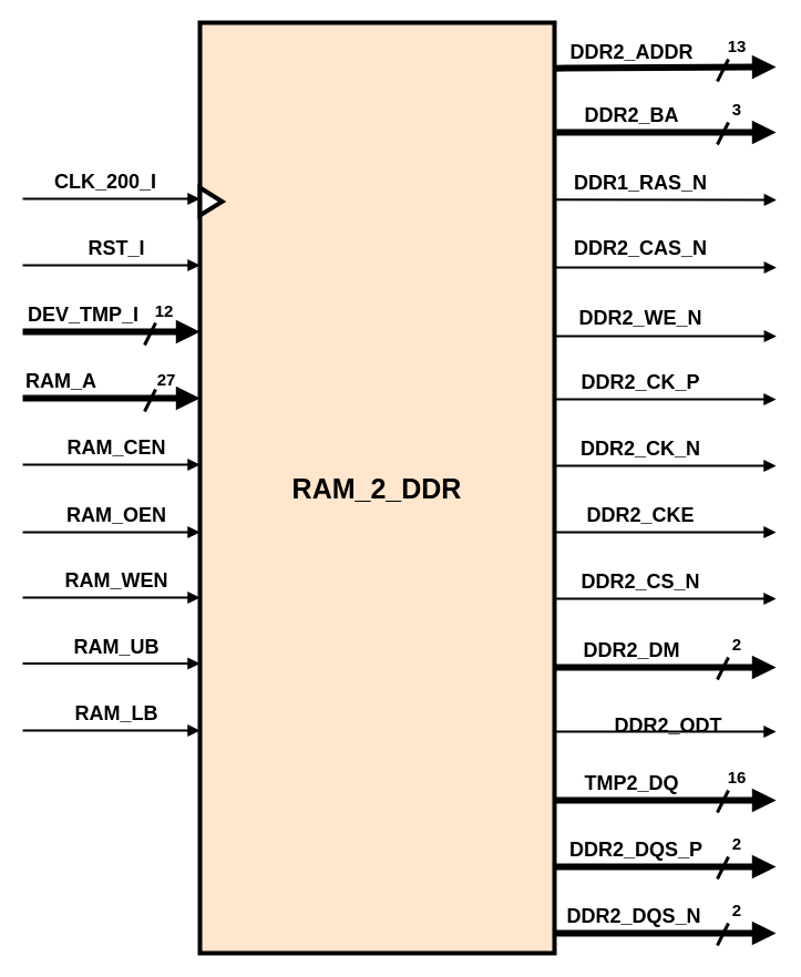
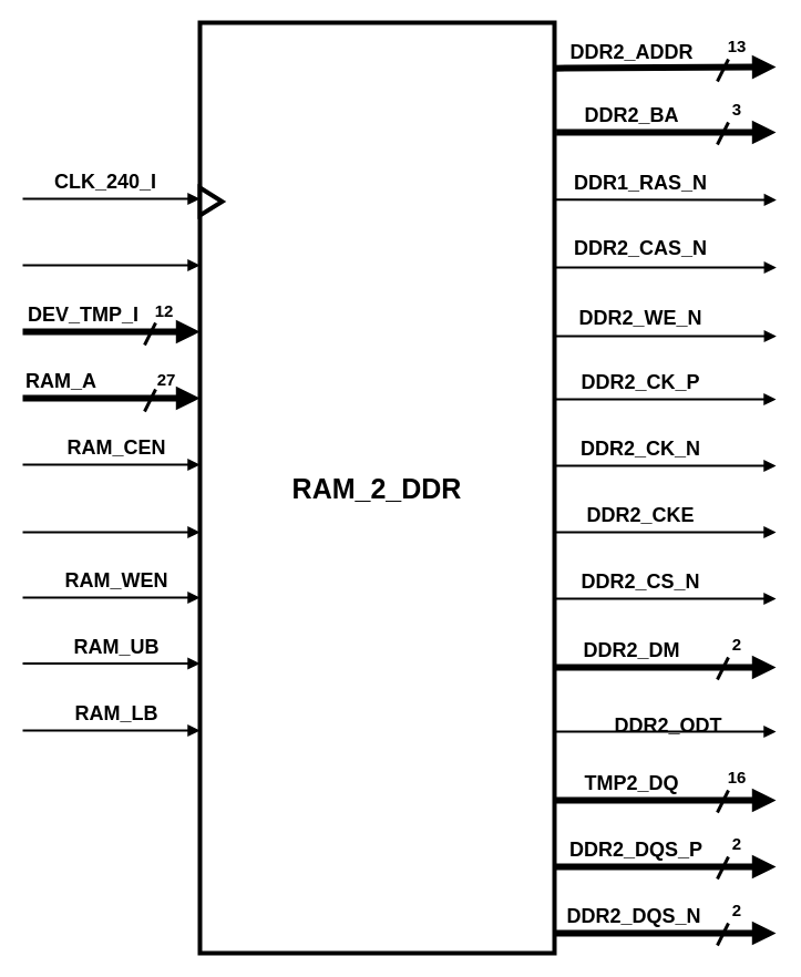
  <mxCell id="0" />
  <mxCell id="1" parent="0" />
- <mxCell id="2" value="&lt;font size=&quot;1&quot; style=&quot;&quot;&gt;&lt;b style=&quot;font-size: 25px;&quot;&gt;RAM_2_DDR&lt;/b&gt;&lt;/font&gt;" style="rounded=0;whiteSpace=wrap;html=1;strokeWidth=4;fillColor=#ffe6cc;" vertex="1" parent="1"><mxGeometry x="180" y="20" width="320" height="840" as="geometry" /></mxCell>
+ <mxCell id="2" value="&lt;font size=&quot;1&quot; style=&quot;&quot;&gt;&lt;b style=&quot;font-size: 25px;&quot;&gt;RAM_2_DDR&lt;/b&gt;&lt;/font&gt;" style="rounded=0;whiteSpace=wrap;html=1;strokeWidth=4;" vertex="1" parent="1"><mxGeometry x="180" y="20" width="320" height="840" as="geometry" /></mxCell>
  <mxCell id="3" value="" style="endArrow=block;html=1;strokeWidth=2;endFill=1;rounded=0;" edge="1" parent="1"><mxGeometry width="50" height="50" relative="1" as="geometry"><mxPoint x="20" y="239" as="sourcePoint" /><mxPoint x="180" y="239" as="targetPoint" /></mxGeometry></mxCell>
  <mxCell id="4" value="" style="endArrow=block;html=1;strokeWidth=2;endFill=1;rounded=0;" edge="1" parent="1"><mxGeometry width="50" height="50" relative="1" as="geometry"><mxPoint x="20" y="179" as="sourcePoint" /><mxPoint x="180" y="179" as="targetPoint" /></mxGeometry></mxCell>
- <mxCell id="5" value="&lt;font size=&quot;1&quot; style=&quot;&quot;&gt;&lt;b style=&quot;font-size: 18px;&quot;&gt;CLK_200_I&lt;/b&gt;&lt;/font&gt;" style="text;html=1;strokeColor=none;fillColor=none;align=center;verticalAlign=middle;whiteSpace=wrap;rounded=0;fontSize=16;" vertex="1" parent="1"><mxGeometry x="60" y="149" width="70" height="30" as="geometry" /></mxCell>
- <mxCell id="6" value="&lt;font size=&quot;1&quot; style=&quot;&quot;&gt;&lt;b style=&quot;font-size: 18px;&quot;&gt;RST_I&lt;/b&gt;&lt;/font&gt;" style="text;html=1;strokeColor=none;fillColor=none;align=center;verticalAlign=middle;whiteSpace=wrap;rounded=0;fontSize=16;" vertex="1" parent="1"><mxGeometry x="70" y="209" width="70" height="30" as="geometry" /></mxCell>
+ <mxCell id="5" value="&lt;font size=&quot;1&quot; style=&quot;&quot;&gt;&lt;b style=&quot;font-size: 18px;&quot;&gt;CLK_240_I&lt;/b&gt;&lt;/font&gt;" style="text;html=1;strokeColor=none;fillColor=none;align=center;verticalAlign=middle;whiteSpace=wrap;rounded=0;fontSize=16;" vertex="1" parent="1"><mxGeometry x="60" y="149" width="70" height="30" as="geometry" /></mxCell>
  <mxCell id="7" value="" style="triangle;whiteSpace=wrap;html=1;strokeWidth=4;" vertex="1" parent="1"><mxGeometry x="180" y="169" width="20" height="25" as="geometry" /></mxCell>
  <mxCell id="8" value="" style="endArrow=block;html=1;strokeWidth=6;endFill=1;rounded=0;" edge="1" parent="1"><mxGeometry width="50" height="50" relative="1" as="geometry"><mxPoint x="20" y="359" as="sourcePoint" /><mxPoint x="180" y="359" as="targetPoint" /></mxGeometry></mxCell>
  <mxCell id="9" value="&lt;font size=&quot;1&quot; style=&quot;&quot;&gt;&lt;b style=&quot;font-size: 18px;&quot;&gt;RAM_A&lt;/b&gt;&lt;/font&gt;" style="text;html=1;strokeColor=none;fillColor=none;align=center;verticalAlign=middle;whiteSpace=wrap;rounded=0;fontSize=16;" vertex="1" parent="1"><mxGeometry x="20" y="329" width="70" height="30" as="geometry" /></mxCell>
  <mxCell id="10" value="&lt;b style=&quot;&quot;&gt;&lt;sub style=&quot;&quot;&gt;&lt;font style=&quot;font-size: 15px;&quot;&gt;27&lt;/font&gt;&lt;/sub&gt;&lt;/b&gt;" style="text;html=1;strokeColor=none;fillColor=none;align=center;verticalAlign=middle;whiteSpace=wrap;rounded=0;fontSize=16;" vertex="1" parent="1"><mxGeometry x="140" y="329" width="20" height="22" as="geometry" /></mxCell>
  <mxCell id="11" value="" style="endArrow=none;html=1;rounded=0;strokeWidth=3;" edge="1" parent="1"><mxGeometry width="50" height="50" relative="1" as="geometry"><mxPoint x="130" y="371" as="sourcePoint" /><mxPoint x="140" y="351" as="targetPoint" /></mxGeometry></mxCell>
  <mxCell id="12" value="" style="endArrow=block;html=1;strokeWidth=6;endFill=1;rounded=0;" edge="1" parent="1"><mxGeometry width="50" height="50" relative="1" as="geometry"><mxPoint x="20" y="299" as="sourcePoint" /><mxPoint x="180" y="299" as="targetPoint" /></mxGeometry></mxCell>
  <mxCell id="13" value="&lt;font size=&quot;1&quot; style=&quot;&quot;&gt;&lt;b style=&quot;font-size: 18px;&quot;&gt;DEV_TMP_I&lt;/b&gt;&lt;/font&gt;" style="text;html=1;strokeColor=none;fillColor=none;align=center;verticalAlign=middle;whiteSpace=wrap;rounded=0;fontSize=16;" vertex="1" parent="1"><mxGeometry x="40" y="269" width="70" height="30" as="geometry" /></mxCell>
  <mxCell id="14" value="&lt;b style=&quot;&quot;&gt;&lt;sub style=&quot;&quot;&gt;&lt;font style=&quot;font-size: 15px;&quot;&gt;12&lt;/font&gt;&lt;/sub&gt;&lt;/b&gt;" style="text;html=1;strokeColor=none;fillColor=none;align=center;verticalAlign=middle;whiteSpace=wrap;rounded=0;fontSize=16;" vertex="1" parent="1"><mxGeometry x="138" y="267" width="20" height="22" as="geometry" /></mxCell>
  <mxCell id="15" value="" style="endArrow=none;html=1;rounded=0;strokeWidth=3;" edge="1" parent="1"><mxGeometry width="50" height="50" relative="1" as="geometry"><mxPoint x="130" y="311" as="sourcePoint" /><mxPoint x="140" y="291" as="targetPoint" /></mxGeometry></mxCell>
  <mxCell id="16" value="" style="endArrow=block;html=1;strokeWidth=2;endFill=1;rounded=0;" edge="1" parent="1"><mxGeometry width="50" height="50" relative="1" as="geometry"><mxPoint x="20" y="419" as="sourcePoint" /><mxPoint x="180" y="419" as="targetPoint" /></mxGeometry></mxCell>
  <mxCell id="17" value="&lt;font size=&quot;1&quot; style=&quot;&quot;&gt;&lt;b style=&quot;font-size: 18px;&quot;&gt;RAM_CEN&lt;/b&gt;&lt;/font&gt;" style="text;html=1;strokeColor=none;fillColor=none;align=center;verticalAlign=middle;whiteSpace=wrap;rounded=0;fontSize=16;" vertex="1" parent="1"><mxGeometry x="70" y="389" width="70" height="30" as="geometry" /></mxCell>
  <mxCell id="18" value="" style="endArrow=block;html=1;strokeWidth=2;endFill=1;rounded=0;" edge="1" parent="1"><mxGeometry width="50" height="50" relative="1" as="geometry"><mxPoint x="20" y="480" as="sourcePoint" /><mxPoint x="180" y="480" as="targetPoint" /></mxGeometry></mxCell>
- <mxCell id="19" value="&lt;font size=&quot;1&quot; style=&quot;&quot;&gt;&lt;b style=&quot;font-size: 18px;&quot;&gt;RAM_OEN&lt;/b&gt;&lt;/font&gt;" style="text;html=1;strokeColor=none;fillColor=none;align=center;verticalAlign=middle;whiteSpace=wrap;rounded=0;fontSize=16;" vertex="1" parent="1"><mxGeometry x="70" y="450" width="70" height="30" as="geometry" /></mxCell>
  <mxCell id="20" value="" style="endArrow=block;html=1;strokeWidth=2;endFill=1;rounded=0;" edge="1" parent="1"><mxGeometry width="50" height="50" relative="1" as="geometry"><mxPoint x="20" y="539" as="sourcePoint" /><mxPoint x="180" y="539" as="targetPoint" /></mxGeometry></mxCell>
  <mxCell id="21" value="&lt;font size=&quot;1&quot; style=&quot;&quot;&gt;&lt;b style=&quot;font-size: 18px;&quot;&gt;RAM_WEN&lt;/b&gt;&lt;/font&gt;" style="text;html=1;strokeColor=none;fillColor=none;align=center;verticalAlign=middle;whiteSpace=wrap;rounded=0;fontSize=16;" vertex="1" parent="1"><mxGeometry x="70" y="509" width="70" height="30" as="geometry" /></mxCell>
  <mxCell id="22" value="" style="endArrow=block;html=1;strokeWidth=2;endFill=1;rounded=0;" edge="1" parent="1"><mxGeometry width="50" height="50" relative="1" as="geometry"><mxPoint x="20" y="598.5" as="sourcePoint" /><mxPoint x="180" y="598.5" as="targetPoint" /></mxGeometry></mxCell>
  <mxCell id="23" value="&lt;font size=&quot;1&quot; style=&quot;&quot;&gt;&lt;b style=&quot;font-size: 18px;&quot;&gt;RAM_UB&lt;/b&gt;&lt;/font&gt;" style="text;html=1;strokeColor=none;fillColor=none;align=center;verticalAlign=middle;whiteSpace=wrap;rounded=0;fontSize=16;" vertex="1" parent="1"><mxGeometry x="70" y="568.5" width="70" height="30" as="geometry" /></mxCell>
  <mxCell id="24" value="" style="endArrow=block;html=1;strokeWidth=2;endFill=1;rounded=0;" edge="1" parent="1"><mxGeometry width="50" height="50" relative="1" as="geometry"><mxPoint x="20" y="659" as="sourcePoint" /><mxPoint x="180" y="659" as="targetPoint" /></mxGeometry></mxCell>
  <mxCell id="25" value="&lt;font size=&quot;1&quot; style=&quot;&quot;&gt;&lt;b style=&quot;font-size: 18px;&quot;&gt;RAM_LB&lt;/b&gt;&lt;/font&gt;" style="text;html=1;strokeColor=none;fillColor=none;align=center;verticalAlign=middle;whiteSpace=wrap;rounded=0;fontSize=16;" vertex="1" parent="1"><mxGeometry x="70" y="629" width="70" height="30" as="geometry" /></mxCell>
  <mxCell id="26" value="&lt;font size=&quot;1&quot; style=&quot;&quot;&gt;&lt;b style=&quot;font-size: 18px;&quot;&gt;DDR2_CK_P&lt;br&gt;&lt;/b&gt;&lt;/font&gt;" style="text;html=1;strokeColor=none;fillColor=none;align=center;verticalAlign=middle;whiteSpace=wrap;rounded=0;fontSize=16;" vertex="1" parent="1"><mxGeometry x="543" y="330" width="70" height="30" as="geometry" /></mxCell>
  <mxCell id="27" value="" style="endArrow=block;html=1;strokeWidth=6;endFill=1;rounded=0;exitX=1.005;exitY=0.118;exitDx=0;exitDy=0;exitPerimeter=0;" edge="1" parent="1" source="2"><mxGeometry width="50" height="50" relative="1" as="geometry"><mxPoint x="500" y="121" as="sourcePoint" /><mxPoint x="700" y="119" as="targetPoint" /></mxGeometry></mxCell>
  <mxCell id="28" value="&lt;font size=&quot;1&quot; style=&quot;&quot;&gt;&lt;b style=&quot;font-size: 18px;&quot;&gt;DDR2_BA&lt;br&gt;&lt;/b&gt;&lt;/font&gt;" style="text;html=1;strokeColor=none;fillColor=none;align=center;verticalAlign=middle;whiteSpace=wrap;rounded=0;fontSize=16;" vertex="1" parent="1"><mxGeometry x="535" y="89" width="70" height="30" as="geometry" /></mxCell>
  <mxCell id="29" value="&lt;span style=&quot;font-size: 15px;&quot;&gt;&lt;b&gt;3&lt;/b&gt;&lt;/span&gt;" style="text;html=1;strokeColor=none;fillColor=none;align=center;verticalAlign=middle;whiteSpace=wrap;rounded=0;fontSize=16;" vertex="1" parent="1"><mxGeometry x="655" y="87" width="20" height="22" as="geometry" /></mxCell>
  <mxCell id="30" value="" style="endArrow=none;html=1;rounded=0;strokeWidth=3;" edge="1" parent="1"><mxGeometry width="50" height="50" relative="1" as="geometry"><mxPoint x="647" y="130" as="sourcePoint" /><mxPoint x="657" y="110" as="targetPoint" /></mxGeometry></mxCell>
  <mxCell id="31" value="" style="endArrow=block;html=1;strokeWidth=6;endFill=1;rounded=0;exitX=0.997;exitY=0.049;exitDx=0;exitDy=0;exitPerimeter=0;" edge="1" parent="1" source="2"><mxGeometry width="50" height="50" relative="1" as="geometry"><mxPoint x="500" y="64" as="sourcePoint" /><mxPoint x="700" y="60" as="targetPoint" /></mxGeometry></mxCell>
  <mxCell id="32" value="&lt;font size=&quot;1&quot; style=&quot;&quot;&gt;&lt;b style=&quot;font-size: 18px;&quot;&gt;DDR2_ADDR&lt;br&gt;&lt;/b&gt;&lt;/font&gt;" style="text;html=1;strokeColor=none;fillColor=none;align=center;verticalAlign=middle;whiteSpace=wrap;rounded=0;fontSize=16;" vertex="1" parent="1"><mxGeometry x="535" y="32" width="70" height="30" as="geometry" /></mxCell>
  <mxCell id="33" value="&lt;span style=&quot;font-size: 15px;&quot;&gt;&lt;b&gt;13&lt;/b&gt;&lt;/span&gt;" style="text;html=1;strokeColor=none;fillColor=none;align=center;verticalAlign=middle;whiteSpace=wrap;rounded=0;fontSize=16;" vertex="1" parent="1"><mxGeometry x="655" y="30" width="20" height="22" as="geometry" /></mxCell>
  <mxCell id="34" value="" style="endArrow=none;html=1;rounded=0;strokeWidth=3;" edge="1" parent="1"><mxGeometry width="50" height="50" relative="1" as="geometry"><mxPoint x="647" y="73" as="sourcePoint" /><mxPoint x="657" y="53" as="targetPoint" /></mxGeometry></mxCell>
  <mxCell id="35" value="" style="endArrow=block;html=1;strokeWidth=2;endFill=1;rounded=0;exitX=0.999;exitY=0.293;exitDx=0;exitDy=0;exitPerimeter=0;" edge="1" parent="1"><mxGeometry width="50" height="50" relative="1" as="geometry"><mxPoint x="500" y="179.75" as="sourcePoint" /><mxPoint x="700.32" y="180" as="targetPoint" /></mxGeometry></mxCell>
  <mxCell id="36" value="&lt;font size=&quot;1&quot; style=&quot;&quot;&gt;&lt;b style=&quot;font-size: 18px;&quot;&gt;DDR1_RAS_N&lt;br&gt;&lt;/b&gt;&lt;/font&gt;" style="text;html=1;strokeColor=none;fillColor=none;align=center;verticalAlign=middle;whiteSpace=wrap;rounded=0;fontSize=16;" vertex="1" parent="1"><mxGeometry x="543.32" y="150" width="70" height="30" as="geometry" /></mxCell>
  <mxCell id="37" value="" style="endArrow=block;html=1;strokeWidth=2;endFill=1;rounded=0;" edge="1" parent="1"><mxGeometry width="50" height="50" relative="1" as="geometry"><mxPoint x="500.32" y="241" as="sourcePoint" /><mxPoint x="700.32" y="241" as="targetPoint" /></mxGeometry></mxCell>
  <mxCell id="38" value="&lt;font size=&quot;1&quot; style=&quot;&quot;&gt;&lt;b style=&quot;font-size: 18px;&quot;&gt;DDR2_CAS_N&lt;br&gt;&lt;/b&gt;&lt;/font&gt;" style="text;html=1;strokeColor=none;fillColor=none;align=center;verticalAlign=middle;whiteSpace=wrap;rounded=0;fontSize=16;" vertex="1" parent="1"><mxGeometry x="543.32" y="209" width="70" height="30" as="geometry" /></mxCell>
  <mxCell id="39" value="" style="endArrow=block;html=1;strokeWidth=2;endFill=1;rounded=0;" edge="1" parent="1"><mxGeometry width="50" height="50" relative="1" as="geometry"><mxPoint x="500.32" y="303" as="sourcePoint" /><mxPoint x="700.32" y="303" as="targetPoint" /></mxGeometry></mxCell>
  <mxCell id="40" value="&lt;font size=&quot;1&quot; style=&quot;&quot;&gt;&lt;b style=&quot;font-size: 18px;&quot;&gt;DDR2_WE_N&lt;br&gt;&lt;/b&gt;&lt;/font&gt;" style="text;html=1;strokeColor=none;fillColor=none;align=center;verticalAlign=middle;whiteSpace=wrap;rounded=0;fontSize=16;" vertex="1" parent="1"><mxGeometry x="543.32" y="272" width="70" height="30" as="geometry" /></mxCell>
  <mxCell id="41" value="" style="endArrow=block;html=1;strokeWidth=2;endFill=1;rounded=0;exitX=0.999;exitY=0.293;exitDx=0;exitDy=0;exitPerimeter=0;" edge="1" parent="1"><mxGeometry width="50" height="50" relative="1" as="geometry"><mxPoint x="500" y="360" as="sourcePoint" /><mxPoint x="700" y="360" as="targetPoint" /></mxGeometry></mxCell>
  <mxCell id="42" value="&lt;font size=&quot;1&quot; style=&quot;&quot;&gt;&lt;b style=&quot;font-size: 18px;&quot;&gt;DDR2_CK_N&lt;br&gt;&lt;/b&gt;&lt;/font&gt;" style="text;html=1;strokeColor=none;fillColor=none;align=center;verticalAlign=middle;whiteSpace=wrap;rounded=0;fontSize=16;" vertex="1" parent="1"><mxGeometry x="543" y="390" width="70" height="30" as="geometry" /></mxCell>
  <mxCell id="43" value="" style="endArrow=block;html=1;strokeWidth=2;endFill=1;rounded=0;exitX=0.999;exitY=0.293;exitDx=0;exitDy=0;exitPerimeter=0;" edge="1" parent="1"><mxGeometry width="50" height="50" relative="1" as="geometry"><mxPoint x="500" y="420" as="sourcePoint" /><mxPoint x="700" y="420" as="targetPoint" /></mxGeometry></mxCell>
  <mxCell id="44" value="&lt;font size=&quot;1&quot; style=&quot;&quot;&gt;&lt;b style=&quot;font-size: 18px;&quot;&gt;DDR2_CKE&lt;br&gt;&lt;/b&gt;&lt;/font&gt;" style="text;html=1;strokeColor=none;fillColor=none;align=center;verticalAlign=middle;whiteSpace=wrap;rounded=0;fontSize=16;" vertex="1" parent="1"><mxGeometry x="543" y="450" width="70" height="30" as="geometry" /></mxCell>
  <mxCell id="45" value="" style="endArrow=block;html=1;strokeWidth=2;endFill=1;rounded=0;exitX=0.999;exitY=0.293;exitDx=0;exitDy=0;exitPerimeter=0;" edge="1" parent="1"><mxGeometry width="50" height="50" relative="1" as="geometry"><mxPoint x="500" y="480" as="sourcePoint" /><mxPoint x="700" y="480" as="targetPoint" /></mxGeometry></mxCell>
  <mxCell id="46" value="&lt;font size=&quot;1&quot; style=&quot;&quot;&gt;&lt;b style=&quot;font-size: 18px;&quot;&gt;DDR2_CS_N&lt;br&gt;&lt;/b&gt;&lt;/font&gt;" style="text;html=1;strokeColor=none;fillColor=none;align=center;verticalAlign=middle;whiteSpace=wrap;rounded=0;fontSize=16;" vertex="1" parent="1"><mxGeometry x="543" y="510" width="70" height="30" as="geometry" /></mxCell>
  <mxCell id="47" value="" style="endArrow=block;html=1;strokeWidth=2;endFill=1;rounded=0;exitX=0.999;exitY=0.293;exitDx=0;exitDy=0;exitPerimeter=0;" edge="1" parent="1"><mxGeometry width="50" height="50" relative="1" as="geometry"><mxPoint x="500" y="540" as="sourcePoint" /><mxPoint x="700" y="540" as="targetPoint" /></mxGeometry></mxCell>
  <mxCell id="48" value="&lt;font size=&quot;1&quot; style=&quot;&quot;&gt;&lt;b style=&quot;font-size: 18px;&quot;&gt;DDR2_ODT&lt;br&gt;&lt;/b&gt;&lt;/font&gt;" style="text;html=1;strokeColor=none;fillColor=none;align=center;verticalAlign=middle;whiteSpace=wrap;rounded=0;fontSize=16;" vertex="1" parent="1"><mxGeometry x="568" y="640" width="70" height="30" as="geometry" /></mxCell>
  <mxCell id="49" value="" style="endArrow=block;html=1;strokeWidth=2;endFill=1;rounded=0;exitX=0.999;exitY=0.293;exitDx=0;exitDy=0;exitPerimeter=0;" edge="1" parent="1"><mxGeometry width="50" height="50" relative="1" as="geometry"><mxPoint x="500" y="660" as="sourcePoint" /><mxPoint x="700" y="660" as="targetPoint" /></mxGeometry></mxCell>
  <mxCell id="50" value="" style="endArrow=block;html=1;strokeWidth=6;endFill=1;rounded=0;exitX=1.001;exitY=0.132;exitDx=0;exitDy=0;exitPerimeter=0;" edge="1" parent="1"><mxGeometry width="50" height="50" relative="1" as="geometry"><mxPoint x="500" y="602" as="sourcePoint" /><mxPoint x="700" y="602" as="targetPoint" /></mxGeometry></mxCell>
  <mxCell id="51" value="&lt;font size=&quot;1&quot; style=&quot;&quot;&gt;&lt;b style=&quot;font-size: 18px;&quot;&gt;DDR2_DM&lt;br&gt;&lt;/b&gt;&lt;/font&gt;" style="text;html=1;strokeColor=none;fillColor=none;align=center;verticalAlign=middle;whiteSpace=wrap;rounded=0;fontSize=16;" vertex="1" parent="1"><mxGeometry x="535" y="572" width="70" height="30" as="geometry" /></mxCell>
  <mxCell id="52" value="&lt;span style=&quot;font-size: 15px;&quot;&gt;&lt;b&gt;2&lt;/b&gt;&lt;/span&gt;" style="text;html=1;strokeColor=none;fillColor=none;align=center;verticalAlign=middle;whiteSpace=wrap;rounded=0;fontSize=16;" vertex="1" parent="1"><mxGeometry x="655" y="570" width="20" height="22" as="geometry" /></mxCell>
  <mxCell id="53" value="" style="endArrow=none;html=1;rounded=0;strokeWidth=3;" edge="1" parent="1"><mxGeometry width="50" height="50" relative="1" as="geometry"><mxPoint x="647" y="613" as="sourcePoint" /><mxPoint x="657" y="593" as="targetPoint" /></mxGeometry></mxCell>
  <mxCell id="54" value="" style="endArrow=block;html=1;strokeWidth=6;endFill=1;rounded=0;exitX=1.001;exitY=0.132;exitDx=0;exitDy=0;exitPerimeter=0;" edge="1" parent="1"><mxGeometry width="50" height="50" relative="1" as="geometry"><mxPoint x="500" y="722" as="sourcePoint" /><mxPoint x="700" y="722" as="targetPoint" /></mxGeometry></mxCell>
  <mxCell id="55" value="&lt;font size=&quot;1&quot; style=&quot;&quot;&gt;&lt;b style=&quot;font-size: 18px;&quot;&gt;TMP2_DQ&lt;br&gt;&lt;/b&gt;&lt;/font&gt;" style="text;html=1;strokeColor=none;fillColor=none;align=center;verticalAlign=middle;whiteSpace=wrap;rounded=0;fontSize=16;" vertex="1" parent="1"><mxGeometry x="535" y="692" width="70" height="30" as="geometry" /></mxCell>
  <mxCell id="56" value="&lt;span style=&quot;font-size: 15px;&quot;&gt;&lt;b&gt;16&lt;/b&gt;&lt;/span&gt;" style="text;html=1;strokeColor=none;fillColor=none;align=center;verticalAlign=middle;whiteSpace=wrap;rounded=0;fontSize=16;" vertex="1" parent="1"><mxGeometry x="655" y="690" width="20" height="22" as="geometry" /></mxCell>
  <mxCell id="57" value="" style="endArrow=none;html=1;rounded=0;strokeWidth=3;" edge="1" parent="1"><mxGeometry width="50" height="50" relative="1" as="geometry"><mxPoint x="647" y="733" as="sourcePoint" /><mxPoint x="657" y="713" as="targetPoint" /></mxGeometry></mxCell>
  <mxCell id="58" value="" style="endArrow=block;html=1;strokeWidth=6;endFill=1;rounded=0;exitX=1.001;exitY=0.132;exitDx=0;exitDy=0;exitPerimeter=0;" edge="1" parent="1"><mxGeometry width="50" height="50" relative="1" as="geometry"><mxPoint x="500" y="782" as="sourcePoint" /><mxPoint x="700" y="782" as="targetPoint" /></mxGeometry></mxCell>
  <mxCell id="59" value="&lt;font size=&quot;1&quot; style=&quot;&quot;&gt;&lt;b style=&quot;font-size: 18px;&quot;&gt;DDR2_DQS_P&lt;br&gt;&lt;/b&gt;&lt;/font&gt;" style="text;html=1;strokeColor=none;fillColor=none;align=center;verticalAlign=middle;whiteSpace=wrap;rounded=0;fontSize=16;" vertex="1" parent="1"><mxGeometry x="539" y="752" width="70" height="30" as="geometry" /></mxCell>
  <mxCell id="60" value="&lt;span style=&quot;font-size: 15px;&quot;&gt;&lt;b&gt;2&lt;/b&gt;&lt;/span&gt;" style="text;html=1;strokeColor=none;fillColor=none;align=center;verticalAlign=middle;whiteSpace=wrap;rounded=0;fontSize=16;" vertex="1" parent="1"><mxGeometry x="655" y="750" width="20" height="22" as="geometry" /></mxCell>
  <mxCell id="61" value="" style="endArrow=none;html=1;rounded=0;strokeWidth=3;" edge="1" parent="1"><mxGeometry width="50" height="50" relative="1" as="geometry"><mxPoint x="647" y="793" as="sourcePoint" /><mxPoint x="657" y="773" as="targetPoint" /></mxGeometry></mxCell>
  <mxCell id="62" value="" style="endArrow=block;html=1;strokeWidth=6;endFill=1;rounded=0;exitX=1.001;exitY=0.132;exitDx=0;exitDy=0;exitPerimeter=0;" edge="1" parent="1"><mxGeometry width="50" height="50" relative="1" as="geometry"><mxPoint x="500" y="842" as="sourcePoint" /><mxPoint x="700" y="842" as="targetPoint" /></mxGeometry></mxCell>
  <mxCell id="63" value="&lt;font size=&quot;1&quot; style=&quot;&quot;&gt;&lt;b style=&quot;font-size: 18px;&quot;&gt;DDR2_DQS_N&lt;br&gt;&lt;/b&gt;&lt;/font&gt;" style="text;html=1;strokeColor=none;fillColor=none;align=center;verticalAlign=middle;whiteSpace=wrap;rounded=0;fontSize=16;" vertex="1" parent="1"><mxGeometry x="537" y="812" width="70" height="30" as="geometry" /></mxCell>
  <mxCell id="64" value="&lt;span style=&quot;font-size: 15px;&quot;&gt;&lt;b&gt;2&lt;/b&gt;&lt;/span&gt;" style="text;html=1;strokeColor=none;fillColor=none;align=center;verticalAlign=middle;whiteSpace=wrap;rounded=0;fontSize=16;" vertex="1" parent="1"><mxGeometry x="655" y="810" width="20" height="22" as="geometry" /></mxCell>
  <mxCell id="65" value="" style="endArrow=none;html=1;rounded=0;strokeWidth=3;" edge="1" parent="1"><mxGeometry width="50" height="50" relative="1" as="geometry"><mxPoint x="647" y="853" as="sourcePoint" /><mxPoint x="657" y="833" as="targetPoint" /></mxGeometry></mxCell>
